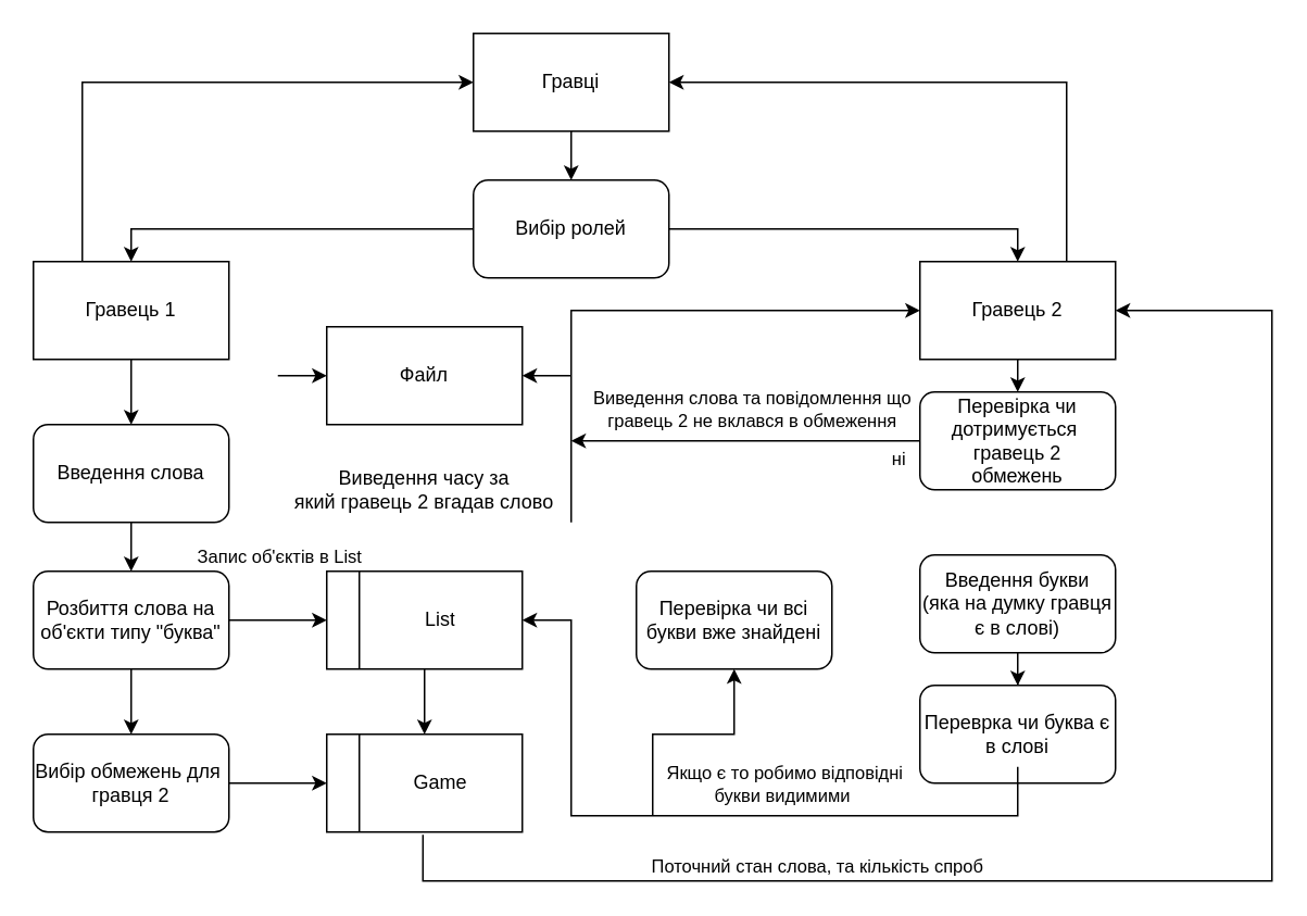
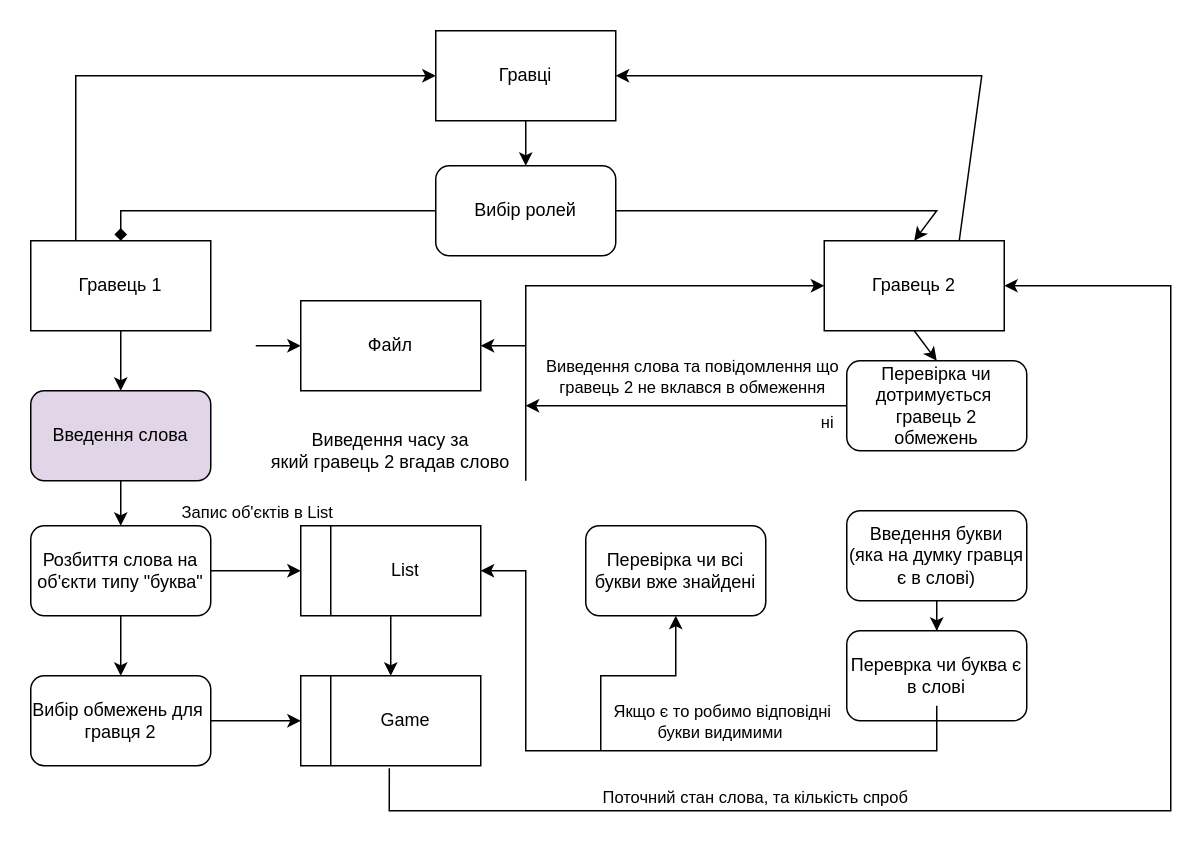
  <mxCell id="0" />
  <mxCell id="1" parent="0" />
  <mxCell id="2" value="" style="shape=table;startSize=0;container=1;collapsible=0;childLayout=tableLayout;" parent="1" vertex="1"><mxGeometry x="200" y="350" width="120" height="60" as="geometry" /></mxCell>
  <mxCell id="3" value="" style="shape=tableRow;horizontal=0;startSize=0;swimlaneHead=0;swimlaneBody=0;strokeColor=inherit;top=0;left=0;bottom=0;right=0;collapsible=0;dropTarget=0;fillColor=none;points=[[0,0.5],[1,0.5]];portConstraint=eastwest;" parent="2" vertex="1"><mxGeometry width="120" height="60" as="geometry" /></mxCell>
  <mxCell id="4" value="" style="shape=partialRectangle;html=1;whiteSpace=wrap;connectable=0;strokeColor=inherit;overflow=hidden;fillColor=none;top=0;left=0;bottom=0;right=0;pointerEvents=1;" parent="3" vertex="1"><mxGeometry width="20" height="60" as="geometry"><mxRectangle width="20" height="60" as="alternateBounds" /></mxGeometry></mxCell>
  <mxCell id="5" value="List" style="shape=partialRectangle;html=1;whiteSpace=wrap;connectable=0;strokeColor=inherit;overflow=hidden;fillColor=none;top=0;left=0;bottom=0;right=0;pointerEvents=1;" parent="3" vertex="1"><mxGeometry x="20" width="100" height="60" as="geometry"><mxRectangle width="100" height="60" as="alternateBounds" /></mxGeometry></mxCell>
  <mxCell id="6" value="" style="edgeStyle=orthogonalEdgeStyle;rounded=0;orthogonalLoop=1;jettySize=auto;html=1;" parent="1" source="7" target="10" edge="1"><mxGeometry relative="1" as="geometry" /></mxCell>
  <mxCell id="7" value="Гравець 1" style="rounded=0;whiteSpace=wrap;html=1;" parent="1" vertex="1"><mxGeometry x="20" y="160" width="120" height="60" as="geometry" /></mxCell>
- <mxCell id="8" value="Гравець 2" style="rounded=0;whiteSpace=wrap;html=1;" parent="1" vertex="1"><mxGeometry x="564" y="160" width="120" height="60" as="geometry" /></mxCell>
+ <mxCell id="8" value="Гравець 2" style="rounded=0;whiteSpace=wrap;html=1;" parent="1" vertex="1"><mxGeometry x="549" y="160" width="120" height="60" as="geometry" /></mxCell>
  <mxCell id="9" value="" style="edgeStyle=orthogonalEdgeStyle;rounded=0;orthogonalLoop=1;jettySize=auto;html=1;" parent="1" source="10" target="21" edge="1"><mxGeometry relative="1" as="geometry" /></mxCell>
- <mxCell id="10" value="Введення слова" style="rounded=1;whiteSpace=wrap;html=1;" parent="1" vertex="1"><mxGeometry x="20" y="260" width="120" height="60" as="geometry" /></mxCell>
+ <mxCell id="10" value="Введення слова" style="rounded=1;whiteSpace=wrap;html=1;fillColor=#e1d5e7;" parent="1" vertex="1"><mxGeometry x="20" y="260" width="120" height="60" as="geometry" /></mxCell>
  <mxCell id="11" value="" style="endArrow=classic;html=1;rounded=0;entryX=0;entryY=0.5;entryDx=0;entryDy=0;exitX=1;exitY=0.5;exitDx=0;exitDy=0;" parent="1" source="21" target="3" edge="1"><mxGeometry width="50" height="50" relative="1" as="geometry"><mxPoint x="340" y="620" as="sourcePoint" /><mxPoint x="140" y="400" as="targetPoint" /><Array as="points" /></mxGeometry></mxCell>
  <mxCell id="12" value="Запис об'єктів в List" style="edgeLabel;html=1;align=center;verticalAlign=middle;resizable=0;points=[];" parent="11" vertex="1" connectable="0"><mxGeometry x="-0.621" relative="1" as="geometry"><mxPoint x="19" y="-40" as="offset" /></mxGeometry></mxCell>
  <mxCell id="13" value="" style="edgeStyle=orthogonalEdgeStyle;rounded=0;orthogonalLoop=1;jettySize=auto;html=1;" parent="1" source="14" target="17" edge="1"><mxGeometry relative="1" as="geometry" /></mxCell>
  <mxCell id="14" value="Введення букви&lt;br&gt;(яка на думку гравця є в слові)" style="rounded=1;whiteSpace=wrap;html=1;" parent="1" vertex="1"><mxGeometry x="564" y="340" width="120" height="60" as="geometry" /></mxCell>
  <mxCell id="15" value="" style="endArrow=classic;html=1;rounded=0;entryX=1;entryY=0.5;entryDx=0;entryDy=0;exitX=0.492;exitY=1.028;exitDx=0;exitDy=0;exitPerimeter=0;" parent="1" source="30" target="8" edge="1"><mxGeometry width="50" height="50" relative="1" as="geometry"><mxPoint x="260" y="540" as="sourcePoint" /><mxPoint x="680" y="420" as="targetPoint" /><Array as="points"><mxPoint x="259" y="540" /><mxPoint x="440" y="540" /><mxPoint x="780" y="540" /><mxPoint x="780" y="190" /></Array></mxGeometry></mxCell>
  <mxCell id="16" value="Поточний стан слова, та кількість спроб" style="edgeLabel;html=1;align=center;verticalAlign=middle;resizable=0;points=[];" parent="15" vertex="1" connectable="0"><mxGeometry x="-0.639" y="1" relative="1" as="geometry"><mxPoint x="90" y="-9" as="offset" /></mxGeometry></mxCell>
  <mxCell id="17" value="Переврка чи буква є в слові" style="rounded=1;whiteSpace=wrap;html=1;" parent="1" vertex="1"><mxGeometry x="564" y="420" width="120" height="60" as="geometry" /></mxCell>
  <mxCell id="18" value="" style="endArrow=classic;html=1;rounded=0;exitX=0.5;exitY=1;exitDx=0;exitDy=0;entryX=1;entryY=0.5;entryDx=0;entryDy=0;" parent="1" edge="1" target="3"><mxGeometry width="50" height="50" relative="1" as="geometry"><mxPoint x="624" y="500" as="sourcePoint" /><mxPoint x="500" y="500" as="targetPoint" /><Array as="points"><mxPoint x="624" y="470" /><mxPoint x="624" y="500" /><mxPoint x="350" y="500" /><mxPoint x="350" y="380" /></Array></mxGeometry></mxCell>
  <mxCell id="19" value="Якщо є то робимо відповідні&lt;br&gt;букви видимими&amp;nbsp;" style="edgeLabel;html=1;align=center;verticalAlign=middle;resizable=0;points=[];" parent="18" vertex="1" connectable="0"><mxGeometry x="-0.299" y="-1" relative="1" as="geometry"><mxPoint x="-34" y="-19" as="offset" /></mxGeometry></mxCell>
  <mxCell id="20" value="Перевірка чи всі букви вже знайдені" style="rounded=1;whiteSpace=wrap;html=1;" parent="1" vertex="1"><mxGeometry x="390" y="350" width="120" height="60" as="geometry" /></mxCell>
  <mxCell id="21" value="Розбиття слова на об'єкти типу &quot;буква&quot;" style="rounded=1;whiteSpace=wrap;html=1;" parent="1" vertex="1"><mxGeometry x="20" y="350" width="120" height="60" as="geometry" /></mxCell>
  <mxCell id="22" value="&lt;div style=&quot;text-wrap: nowrap;&quot;&gt;&lt;span style=&quot;text-wrap: wrap; background-color: initial;&quot;&gt;Виведення часу за&lt;/span&gt;&lt;/div&gt;&lt;div&gt;який гравець 2 вгадав слово&lt;/div&gt;" style="text;html=1;align=center;verticalAlign=middle;whiteSpace=wrap;rounded=0;" parent="1" vertex="1"><mxGeometry x="155" y="270" width="210" height="60" as="geometry" /></mxCell>
  <mxCell id="23" value="" style="endArrow=classic;html=1;rounded=0;entryX=0.5;entryY=1;entryDx=0;entryDy=0;" parent="1" target="20" edge="1"><mxGeometry width="50" height="50" relative="1" as="geometry"><mxPoint x="400" y="500" as="sourcePoint" /><mxPoint x="440" y="410" as="targetPoint" /><Array as="points"><mxPoint x="400" y="450" /><mxPoint x="450" y="450" /></Array></mxGeometry></mxCell>
  <mxCell id="24" value="Гравці" style="rounded=0;whiteSpace=wrap;html=1;" vertex="1" parent="1"><mxGeometry x="290" y="20" width="120" height="60" as="geometry" /></mxCell>
  <mxCell id="25" value="Вибір ролей" style="rounded=1;whiteSpace=wrap;html=1;" vertex="1" parent="1"><mxGeometry x="290" y="110" width="120" height="60" as="geometry" /></mxCell>
- <mxCell id="26" value="" style="endArrow=classic;html=1;rounded=0;exitX=0;exitY=0.5;exitDx=0;exitDy=0;entryX=0.5;entryY=0;entryDx=0;entryDy=0;" edge="1" parent="1" source="25" target="7"><mxGeometry width="50" height="50" relative="1" as="geometry"><mxPoint x="140" y="120" as="sourcePoint" /><mxPoint x="190" y="70" as="targetPoint" /><Array as="points"><mxPoint x="80" y="140" /></Array></mxGeometry></mxCell>
+ <mxCell id="26" value="" style="endArrow=diamond;html=1;rounded=0;exitX=0;exitY=0.5;exitDx=0;exitDy=0;entryX=0.5;entryY=0;entryDx=0;entryDy=0;" edge="1" parent="1" source="25" target="7"><mxGeometry width="50" height="50" relative="1" as="geometry"><mxPoint x="140" y="120" as="sourcePoint" /><mxPoint x="190" y="70" as="targetPoint" /><Array as="points"><mxPoint x="80" y="140" /></Array></mxGeometry></mxCell>
  <mxCell id="27" value="" style="endArrow=classic;html=1;rounded=0;exitX=1;exitY=0.5;exitDx=0;exitDy=0;entryX=0.5;entryY=0;entryDx=0;entryDy=0;" edge="1" parent="1" source="25" target="8"><mxGeometry width="50" height="50" relative="1" as="geometry"><mxPoint x="360" y="130" as="sourcePoint" /><mxPoint x="410" y="80" as="targetPoint" /><Array as="points"><mxPoint x="624" y="140" /></Array></mxGeometry></mxCell>
  <mxCell id="28" value="Вибір обмежень для&amp;nbsp;&lt;br&gt;гравця 2" style="rounded=1;whiteSpace=wrap;html=1;" vertex="1" parent="1"><mxGeometry x="20" y="450" width="120" height="60" as="geometry" /></mxCell>
  <mxCell id="29" value="" style="shape=table;startSize=0;container=1;collapsible=0;childLayout=tableLayout;" vertex="1" parent="1"><mxGeometry x="200" y="450" width="120" height="60" as="geometry" /></mxCell>
  <mxCell id="30" value="" style="shape=tableRow;horizontal=0;startSize=0;swimlaneHead=0;swimlaneBody=0;strokeColor=inherit;top=0;left=0;bottom=0;right=0;collapsible=0;dropTarget=0;fillColor=none;points=[[0,0.5],[1,0.5]];portConstraint=eastwest;" vertex="1" parent="29"><mxGeometry width="120" height="60" as="geometry" /></mxCell>
  <mxCell id="31" value="" style="shape=partialRectangle;html=1;whiteSpace=wrap;connectable=0;strokeColor=inherit;overflow=hidden;fillColor=none;top=0;left=0;bottom=0;right=0;pointerEvents=1;" vertex="1" parent="30"><mxGeometry width="20" height="60" as="geometry"><mxRectangle width="20" height="60" as="alternateBounds" /></mxGeometry></mxCell>
  <mxCell id="32" value="Game" style="shape=partialRectangle;html=1;whiteSpace=wrap;connectable=0;strokeColor=inherit;overflow=hidden;fillColor=none;top=0;left=0;bottom=0;right=0;pointerEvents=1;" vertex="1" parent="30"><mxGeometry x="20" width="100" height="60" as="geometry"><mxRectangle width="100" height="60" as="alternateBounds" /></mxGeometry></mxCell>
  <mxCell id="33" value="" style="endArrow=classic;html=1;rounded=0;exitX=0.5;exitY=1;exitDx=0;exitDy=0;entryX=0.5;entryY=0;entryDx=0;entryDy=0;" edge="1" parent="1" source="21" target="28"><mxGeometry width="50" height="50" relative="1" as="geometry"><mxPoint x="130" y="590" as="sourcePoint" /><mxPoint x="180" y="540" as="targetPoint" /></mxGeometry></mxCell>
  <mxCell id="34" value="" style="endArrow=classic;html=1;rounded=0;" edge="1" parent="1" target="30"><mxGeometry width="50" height="50" relative="1" as="geometry"><mxPoint x="260" y="410" as="sourcePoint" /><mxPoint x="380" y="390" as="targetPoint" /></mxGeometry></mxCell>
  <mxCell id="35" value="" style="endArrow=classic;html=1;rounded=0;exitX=1;exitY=0.5;exitDx=0;exitDy=0;entryX=0;entryY=0.5;entryDx=0;entryDy=0;" edge="1" parent="1" source="28" target="30"><mxGeometry width="50" height="50" relative="1" as="geometry"><mxPoint x="150" y="480" as="sourcePoint" /><mxPoint x="200" y="430" as="targetPoint" /></mxGeometry></mxCell>
  <mxCell id="36" value="Перевірка чи дотримується&amp;nbsp;&lt;br&gt;гравець 2&lt;br&gt;обмежень" style="rounded=1;whiteSpace=wrap;html=1;" vertex="1" parent="1"><mxGeometry x="564" y="240" width="120" height="60" as="geometry" /></mxCell>
  <mxCell id="37" value="" style="endArrow=classic;html=1;rounded=0;entryX=0;entryY=0.5;entryDx=0;entryDy=0;exitX=0.25;exitY=0;exitDx=0;exitDy=0;" edge="1" parent="1" source="7" target="24"><mxGeometry width="50" height="50" relative="1" as="geometry"><mxPoint x="80" y="160" as="sourcePoint" /><mxPoint x="110" y="60" as="targetPoint" /><Array as="points"><mxPoint x="50" y="90" /><mxPoint x="50" y="50" /></Array></mxGeometry></mxCell>
  <mxCell id="38" value="" style="endArrow=classic;html=1;rounded=0;exitX=0.75;exitY=0;exitDx=0;exitDy=0;entryX=1;entryY=0.5;entryDx=0;entryDy=0;" edge="1" parent="1" source="8" target="24"><mxGeometry width="50" height="50" relative="1" as="geometry"><mxPoint x="630" y="150" as="sourcePoint" /><mxPoint x="680" y="100" as="targetPoint" /><Array as="points"><mxPoint x="654" y="50" /></Array></mxGeometry></mxCell>
  <mxCell id="39" value="" style="endArrow=classic;html=1;rounded=0;entryX=0;entryY=0.5;entryDx=0;entryDy=0;" edge="1" parent="1" target="8"><mxGeometry width="50" height="50" relative="1" as="geometry"><mxPoint x="350" y="320" as="sourcePoint" /><mxPoint x="560" y="190" as="targetPoint" /><Array as="points"><mxPoint x="350" y="190" /></Array></mxGeometry></mxCell>
  <mxCell id="40" value="" style="endArrow=classic;html=1;rounded=0;exitX=0;exitY=0.5;exitDx=0;exitDy=0;" edge="1" parent="1" source="36"><mxGeometry width="50" height="50" relative="1" as="geometry"><mxPoint x="490" y="280" as="sourcePoint" /><mxPoint x="350" y="270" as="targetPoint" /></mxGeometry></mxCell>
  <mxCell id="41" value="ні" style="edgeLabel;html=1;align=center;verticalAlign=middle;resizable=0;points=[];" vertex="1" connectable="0" parent="40"><mxGeometry x="-0.632" relative="1" as="geometry"><mxPoint x="25" y="10" as="offset" /></mxGeometry></mxCell>
  <mxCell id="42" value="Виведення слова та повідомлення що&lt;div&gt;гравець 2 не вклався в обмеження&lt;/div&gt;" style="edgeLabel;html=1;align=center;verticalAlign=middle;resizable=0;points=[];" vertex="1" connectable="0" parent="40"><mxGeometry x="0.45" y="-1" relative="1" as="geometry"><mxPoint x="51" y="-19" as="offset" /></mxGeometry></mxCell>
  <mxCell id="43" value="" style="endArrow=classic;html=1;rounded=0;exitX=0.5;exitY=1;exitDx=0;exitDy=0;entryX=0.5;entryY=0;entryDx=0;entryDy=0;" edge="1" parent="1" source="8" target="36"><mxGeometry width="50" height="50" relative="1" as="geometry"><mxPoint x="740" y="250" as="sourcePoint" /><mxPoint x="790" y="200" as="targetPoint" /></mxGeometry></mxCell>
  <mxCell id="44" value="" style="endArrow=classic;html=1;rounded=0;exitX=0.5;exitY=1;exitDx=0;exitDy=0;entryX=0.5;entryY=0;entryDx=0;entryDy=0;" edge="1" parent="1" source="24" target="25"><mxGeometry width="50" height="50" relative="1" as="geometry"><mxPoint x="380" y="100" as="sourcePoint" /><mxPoint x="430" y="50" as="targetPoint" /></mxGeometry></mxCell>
  <mxCell id="45" value="" style="endArrow=classic;html=1;rounded=0;entryX=0;entryY=0.5;entryDx=0;entryDy=0;" edge="1" parent="1"><mxGeometry width="50" height="50" relative="1" as="geometry"><mxPoint x="170" y="230" as="sourcePoint" /><mxPoint x="200" y="230" as="targetPoint" /></mxGeometry></mxCell>
  <mxCell id="46" value="" style="endArrow=classic;html=1;rounded=0;entryX=1;entryY=0.5;entryDx=0;entryDy=0;" edge="1" parent="1"><mxGeometry width="50" height="50" relative="1" as="geometry"><mxPoint x="350" y="230" as="sourcePoint" /><mxPoint x="320" y="230" as="targetPoint" /></mxGeometry></mxCell>
  <mxCell id="47" value="Файл" style="rounded=0;whiteSpace=wrap;html=1;" vertex="1" parent="1"><mxGeometry x="200" y="200" width="120" height="60" as="geometry" /></mxCell>
